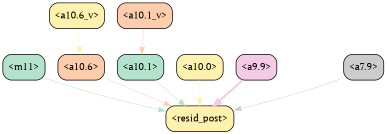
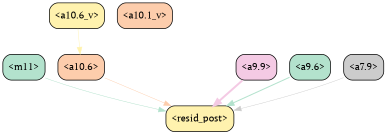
  strict digraph {
    fontname="PT Serif"
    splines=true
    node [color=black fillcolor="#fff2ae" fontname="PT Serif" shape=box style="filled, rounded"]
    edge [color="#b3e2cd" fontname="PT Serif" penwidth=0.6]
    "<resid_post>"
    "<m11>" [fillcolor="#b3e2cd"]
    "<a10.6>" [fillcolor="#fdcdac"]
-   "<a10.1>" [fillcolor="#b3e2cd"]
-   "<a10.0>"
    "<a9.9>" [fillcolor="#f4cae4"]
+   "<a9.6>" [fillcolor="#b3e2cd"]
    "<a7.9>" [fillcolor="#cccccc"]
    "<a10.6_v>"
    "<a10.1_v>" [fillcolor="#fdcdac"]
    "<m11>" -> "<resid_post>" [penwidth=0.6392734050750732]
    "<a10.6>" -> "<resid_post>" [color="#fdcdac"]
-   "<a10.1>" -> "<resid_post>"
-   "<a10.0>" -> "<resid_post>" [color="#fff2ae" penwidth=0.7430362701416016]
    "<a9.9>" -> "<resid_post>" [color="#f4cae4" penwidth=2.7972054481506348]
+   "<a9.6>" -> "<resid_post>" [penwidth=1.394308090209961]
    "<a7.9>" -> "<resid_post>" [color="#cccccc"]
    "<a10.6_v>" -> "<a10.6>" [color="#fff2ae"]
-   "<a10.1_v>" -> "<a10.1>" [color="#fdcdac"]
  }
